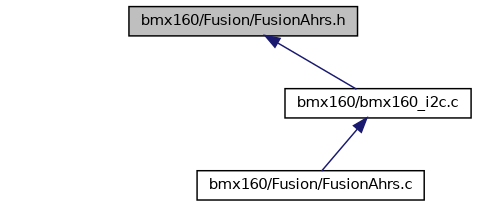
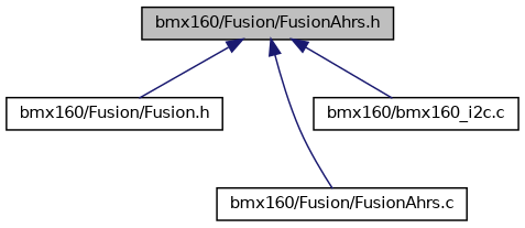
  digraph {
    node [color=black fillcolor=white fontname=Helvetica fontsize=10 shape=record style=filled]
    edge [color=midnightblue dir=back fontname=Helvetica fontsize=10 labelfontname=Helvetica labelfontsize=10 style=solid]
    n1 [fillcolor=grey75 fontcolor=black height=0.2 label="bmx160/Fusion/FusionAhrs.h" width=0.4]
+   n2 [height=0.2 label="bmx160/Fusion/Fusion.h" width=0.4]
    n3 [height=0.2 label="bmx160/Fusion/FusionAhrs.c" width=0.4]
    n4 [height=0.2 label="bmx160/bmx160_i2c.c" width=0.4]
-   n4 -> n3
+   n1 -> n2
+   n1 -> n3
    n1 -> n4
  }
